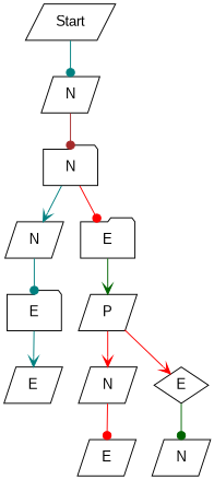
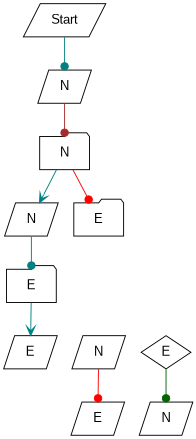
  digraph {
    fontname="Liberation Sans"
    node [shape=parallelogram fontname="Liberation Sans"]
    edge [color=teal arrowhead=dot fontname="Liberation Sans"]
    n1 [label=Start]
    n2 [label=N]
    n3 [label=N shape=folder]
    n4 [label=N]
    n5 [label=E shape=folder]
    n6 [label=E shape=folder]
-   n7 [label=P]
    n8 [label=E]
    n9 [label=N]
    n10 [label=E shape=diamond]
    n11 [label=E]
    n12 [label=N]
    n1 -> n2
    n2 -> n3 [color=brown]
    n3 -> n4 [arrowhead=vee]
    n3 -> n5 [color=red]
    n4 -> n6
-   n5 -> n7 [color=darkgreen arrowhead=vee]
    n6 -> n8 [arrowhead=vee]
-   n7 -> n9 [color=red arrowhead=vee]
-   n7 -> n10 [color=red arrowhead=vee]
    n9 -> n11 [color=red]
    n10 -> n12 [color=darkgreen]
  }
